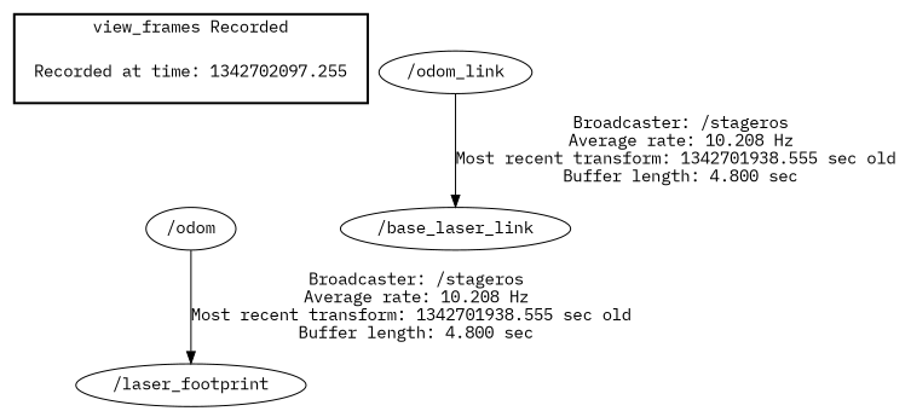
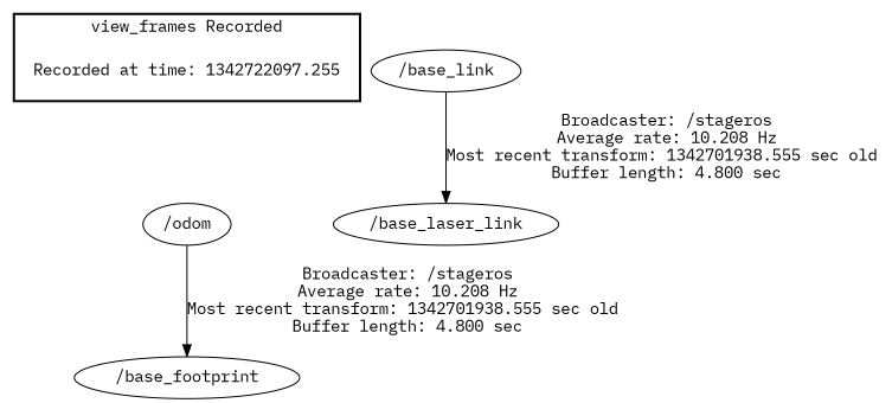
  digraph {
    fontname="IBM Plex Mono"
    node [fontname="IBM Plex Mono"]
    edge [fontname="IBM Plex Mono"]
-   "Recorded at time: 1342702097.255" [shape=plaintext]
+   "Recorded at time: 1342702097.255" [shape=plaintext label="Recorded at time: 1342722097.255"]
    "/odom"
-   "/base_link" [label="/odom_link"]
+   "/base_link"
    "/base_laser_link"
-   "/base_footprint" [label="/laser_footprint"]
+   "/base_footprint"
    subgraph cluster_1 {
      color=black
      label="view_frames Recorded"
      style=bold
      "Recorded at time: 1342702097.255"
    }
    "Recorded at time: 1342702097.255" -> "/odom" [style=invis]
    "/odom" -> "/base_footprint" [label="Broadcaster: /stageros\nAverage rate: 10.208 Hz\nMost recent transform: 1342701938.555 sec old \nBuffer length: 4.800 sec\n"]
    "/base_link" -> "/base_laser_link" [label="Broadcaster: /stageros\nAverage rate: 10.208 Hz\nMost recent transform: 1342701938.555 sec old \nBuffer length: 4.800 sec\n"]
  }
